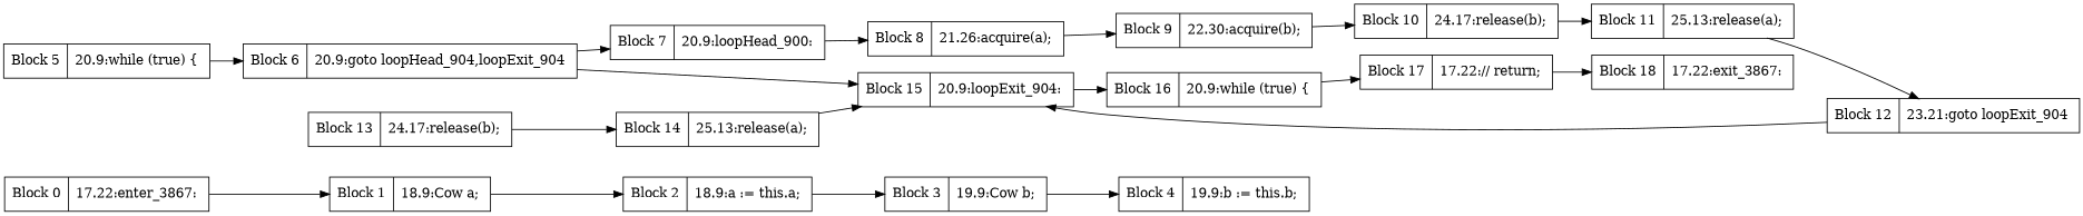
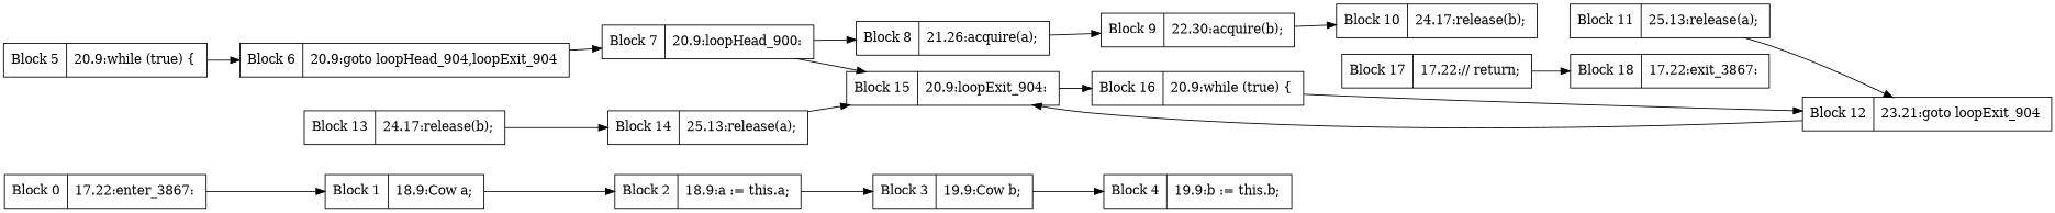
  digraph {
    rankdir=LR
    node [shape=record]
    n1 [label="{Block 0|17.22:enter_3867: \n}"]
    n2 [label="{Block 1|18.9:Cow a; \n}"]
    n3 [label="{Block 2|18.9:a := this.a; \n}"]
    n4 [label="{Block 3|19.9:Cow b; \n}"]
    n5 [label="{Block 4|19.9:b := this.b; \n}"]
    n6 [label="{Block 5|20.9:while (true)   \{ \n}"]
    n7 [label="{Block 6|20.9:goto loopHead_904,loopExit_904 \n}"]
    n8 [label="{Block 7|20.9:loopHead_900: \n}"]
    n9 [label="{Block 15|20.9:loopExit_904: \n}"]
    n10 [label="{Block 8|21.26:acquire(a); \n}"]
    n11 [label="{Block 16|20.9:while (true)   \{ \n}"]
    n12 [label="{Block 9|22.30:acquire(b); \n}"]
    n13 [label="{Block 10|24.17:release(b); \n}"]
    n14 [label="{Block 11|25.13:release(a); \n}"]
    n15 [label="{Block 12|23.21:goto loopExit_904 \n}"]
    n16 [label="{Block 13|24.17:release(b); \n}"]
    n17 [label="{Block 14|25.13:release(a); \n}"]
    n18 [label="{Block 17|17.22:// return; \n}"]
    n19 [label="{Block 18|17.22:exit_3867: \n}"]
    n1 -> n2
    n2 -> n3
    n3 -> n4
    n4 -> n5
    n6 -> n7
    n7 -> n8
-   n7 -> n9
+   n8 -> n9
    n8 -> n10
    n9 -> n11
    n10 -> n12
-   n11 -> n18
+   n11 -> n15
    n12 -> n13
-   n13 -> n14
    n14 -> n15
    n15 -> n9
    n16 -> n17
    n17 -> n9
    n18 -> n19
  }
